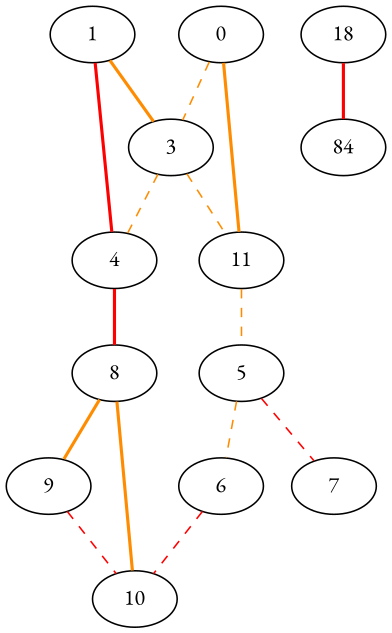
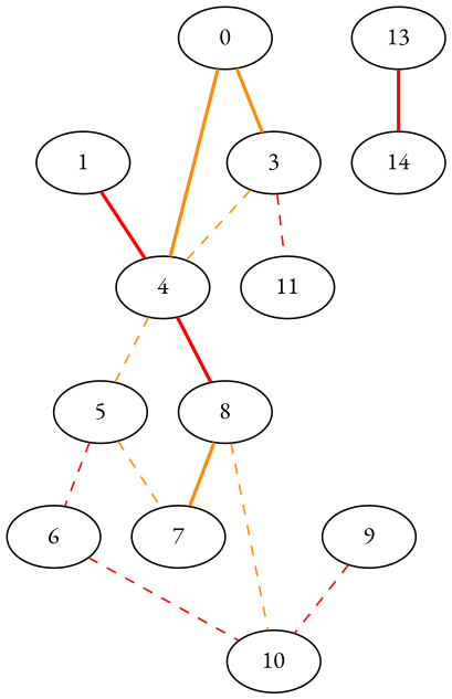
  graph {
    fontname="EB Garamond"
    node [fontname="EB Garamond"]
    edge [color=darkorange fontname="EB Garamond" style=dashed]
    1
    3
    4
    11
    5
    8
    6
    7
    9
    10
    n11 [label=0]
-   13 [label=18]
-   14 [label=84]
-   1 -- 3 [style=bold]
+   13
+   14
    1 -- 4 [color=red style=bold]
    3 -- 4
-   3 -- 11
-   11 -- 5
+   3 -- 11 [color=red]
+   4 -- 5
    4 -- 8 [color=red style=bold]
-   5 -- 6
-   5 -- 7 [color=red]
-   8 -- 9 [style=bold]
-   8 -- 10 [style=bold]
+   5 -- 6 [color=red]
+   5 -- 7
+   8 -- 7 [style=bold]
+   8 -- 10
    6 -- 10 [color=red]
    9 -- 10 [color=red]
-   n11 -- 3
-   n11 -- 11 [style=bold]
+   n11 -- 3 [style=bold]
+   n11 -- 4 [style=bold]
    13 -- 14 [color=red style=bold]
  }
